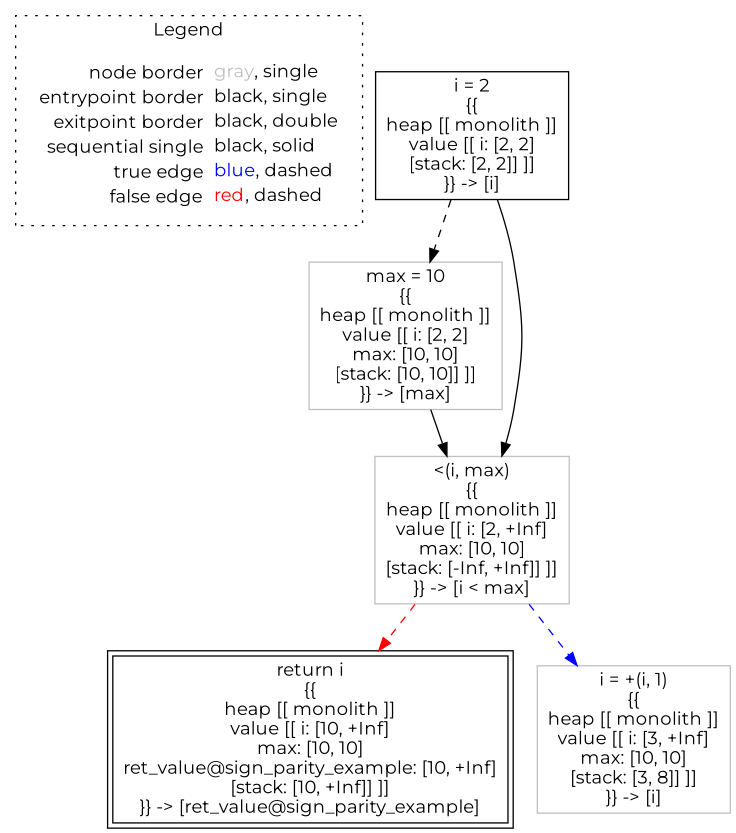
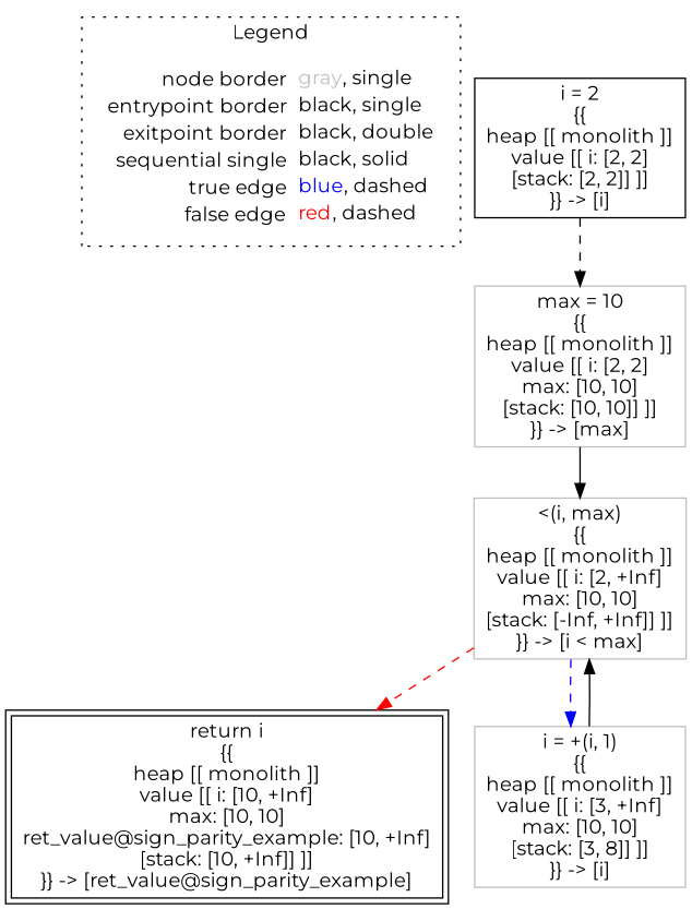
  digraph {
    fontname=Montserrat
    node [fontname=Montserrat shape=rect color=gray]
    edge [color=black fontname=Montserrat style=dashed]
    n1 [label=<<table border="0" cellpadding="2" cellspacing="0" cellborder="0"><tr><td align="right">node border&nbsp;</td><td align="left"><font color="gray">gray</font>, single</td></tr><tr><td align="right">entrypoint border&nbsp;</td><td align="left"><font color="black">black</font>, single</td></tr><tr><td align="right">exitpoint border&nbsp;</td><td align="left"><font color="black">black</font>, double</td></tr><tr><td align="right">sequential single&nbsp;</td><td align="left"><font color="black">black</font>, solid</td></tr><tr><td align="right">true edge&nbsp;</td><td align="left"><font color="blue">blue</font>, dashed</td></tr><tr><td align="right">false edge&nbsp;</td><td align="left"><font color="red">red</font>, dashed</td></tr></table>> shape=plaintext color=""]
    n2 [color=black label=<i = 2<BR/>{{<BR/>heap [[ monolith ]]<BR/>value [[ i: [2, 2]<BR/>[stack: [2, 2]] ]]<BR/>}} -&gt; [i]>]
    n3 [label=<max = 10<BR/>{{<BR/>heap [[ monolith ]]<BR/>value [[ i: [2, 2]<BR/>max: [10, 10]<BR/>[stack: [10, 10]] ]]<BR/>}} -&gt; [max]>]
    n4 [label=<&lt;(i, max)<BR/>{{<BR/>heap [[ monolith ]]<BR/>value [[ i: [2, +Inf]<BR/>max: [10, 10]<BR/>[stack: [-Inf, +Inf]] ]]<BR/>}} -&gt; [i &lt; max]>]
    n5 [color=black label=<return i<BR/>{{<BR/>heap [[ monolith ]]<BR/>value [[ i: [10, +Inf]<BR/>max: [10, 10]<BR/>ret_value@sign_parity_example: [10, +Inf]<BR/>[stack: [10, +Inf]] ]]<BR/>}} -&gt; [ret_value@sign_parity_example]> peripheries=2]
    n6 [label=<i = +(i, 1)<BR/>{{<BR/>heap [[ monolith ]]<BR/>value [[ i: [3, +Inf]<BR/>max: [10, 10]<BR/>[stack: [3, 8]] ]]<BR/>}} -&gt; [i]>]
    subgraph cluster_1 {
      label=Legend
      style=dotted
      n1
    }
    n2 -> n3
    n3 -> n4 [style=""]
    n4 -> n5 [color=red]
    n4 -> n6 [color=blue]
-   n2 -> n4 [style=""]
+   n6 -> n4 [style=""]
  }
